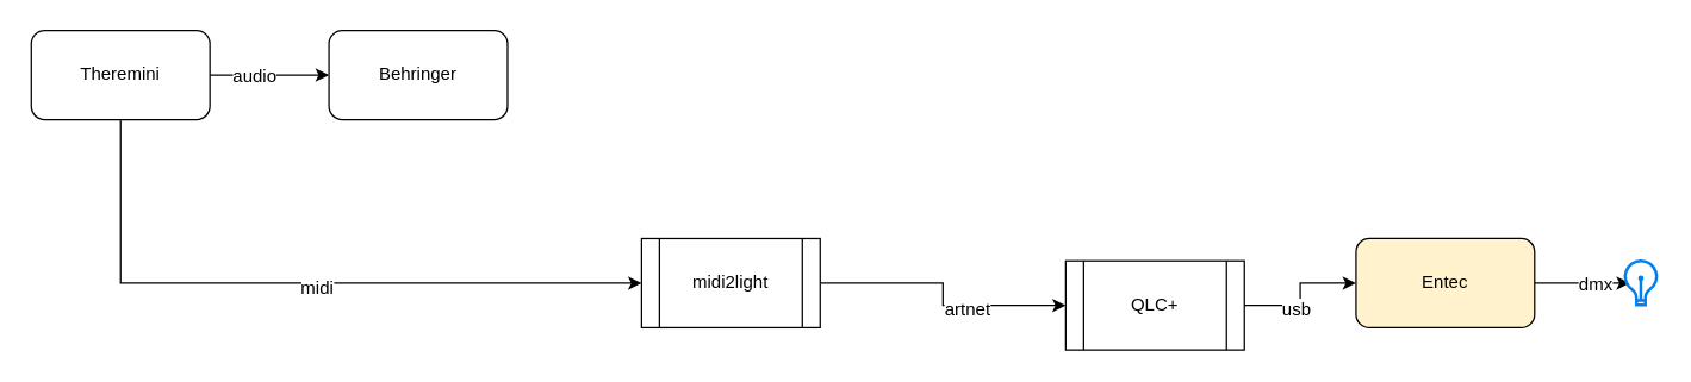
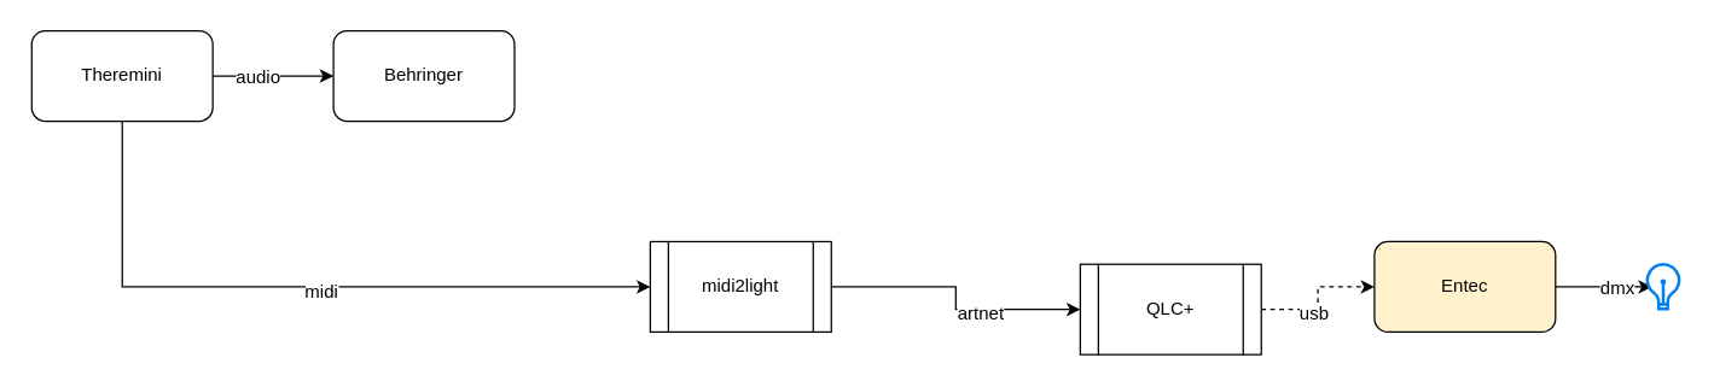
  <mxCell id="0" />
  <mxCell id="1" parent="0" />
  <mxCell id="2" value="" style="edgeStyle=orthogonalEdgeStyle;rounded=0;orthogonalLoop=1;jettySize=auto;html=1;" edge="1" parent="1" source="6" target="7"><mxGeometry relative="1" as="geometry" /></mxCell>
  <mxCell id="3" value="audio" style="text;html=1;resizable=0;points=[];align=center;verticalAlign=middle;labelBackgroundColor=#ffffff;" vertex="1" connectable="0" parent="2"><mxGeometry x="-0.275" relative="1" as="geometry"><mxPoint as="offset" /></mxGeometry></mxCell>
  <mxCell id="4" value="" style="edgeStyle=orthogonalEdgeStyle;rounded=0;orthogonalLoop=1;jettySize=auto;html=1;entryX=0;entryY=0.5;entryDx=0;entryDy=0;" edge="1" parent="1" source="6" target="10"><mxGeometry relative="1" as="geometry"><mxPoint x="80" y="160" as="targetPoint" /><Array as="points"><mxPoint x="80" y="190" /></Array></mxGeometry></mxCell>
  <mxCell id="5" value="midi" style="text;html=1;resizable=0;points=[];align=center;verticalAlign=middle;labelBackgroundColor=#ffffff;" vertex="1" connectable="0" parent="4"><mxGeometry x="-0.12" y="39" relative="1" as="geometry"><mxPoint x="39" y="42" as="offset" /></mxGeometry></mxCell>
  <mxCell id="6" value="Theremini" style="rounded=1;whiteSpace=wrap;html=1;" vertex="1" parent="1"><mxGeometry x="20" y="20" width="120" height="60" as="geometry" /></mxCell>
  <mxCell id="7" value="Behringer" style="rounded=1;whiteSpace=wrap;html=1;" vertex="1" parent="1"><mxGeometry x="220" y="20" width="120" height="60" as="geometry" /></mxCell>
  <mxCell id="8" value="" style="edgeStyle=orthogonalEdgeStyle;rounded=0;orthogonalLoop=1;jettySize=auto;html=1;entryX=0;entryY=0.5;entryDx=0;entryDy=0;" edge="1" parent="1" source="10" target="13"><mxGeometry relative="1" as="geometry"><mxPoint x="630" y="190" as="targetPoint" /></mxGeometry></mxCell>
  <mxCell id="9" value="artnet" style="text;html=1;resizable=0;points=[];align=center;verticalAlign=middle;labelBackgroundColor=#ffffff;" vertex="1" connectable="0" parent="8"><mxGeometry x="0.253" y="-2" relative="1" as="geometry"><mxPoint as="offset" /></mxGeometry></mxCell>
  <mxCell id="10" value="midi2light" style="shape=process;whiteSpace=wrap;html=1;backgroundOutline=1;" vertex="1" parent="1"><mxGeometry x="430" y="160" width="120" height="60" as="geometry" /></mxCell>
- <mxCell id="11" value="" style="edgeStyle=orthogonalEdgeStyle;rounded=0;orthogonalLoop=1;jettySize=auto;html=1;entryX=0;entryY=0.5;entryDx=0;entryDy=0;" edge="1" parent="1" source="13" target="16"><mxGeometry relative="1" as="geometry"><mxPoint x="900" y="190" as="targetPoint" /></mxGeometry></mxCell>
+ <mxCell id="11" value="" style="edgeStyle=orthogonalEdgeStyle;rounded=0;orthogonalLoop=1;jettySize=auto;html=1;entryX=0;entryY=0.5;entryDx=0;entryDy=0;dashed=1;" edge="1" parent="1" source="13" target="16"><mxGeometry relative="1" as="geometry"><mxPoint x="900" y="190" as="targetPoint" /></mxGeometry></mxCell>
  <mxCell id="12" value="usb" style="text;html=1;resizable=0;points=[];align=center;verticalAlign=middle;labelBackgroundColor=#ffffff;" vertex="1" connectable="0" parent="11"><mxGeometry x="-0.244" y="-2" relative="1" as="geometry"><mxPoint as="offset" /></mxGeometry></mxCell>
  <mxCell id="13" value="QLC+" style="shape=process;whiteSpace=wrap;html=1;backgroundOutline=1;" vertex="1" parent="1"><mxGeometry x="715" y="175" width="120" height="60" as="geometry" /></mxCell>
  <mxCell id="14" value="" style="edgeStyle=orthogonalEdgeStyle;rounded=0;orthogonalLoop=1;jettySize=auto;html=1;entryX=0.175;entryY=0.505;entryDx=0;entryDy=0;entryPerimeter=0;" edge="1" parent="1" source="16" target="17"><mxGeometry relative="1" as="geometry"><Array as="points"><mxPoint x="1050" y="190" /><mxPoint x="1050" y="190" /></Array></mxGeometry></mxCell>
  <mxCell id="15" value="dmx" style="text;html=1;resizable=0;points=[];align=center;verticalAlign=middle;labelBackgroundColor=#ffffff;" vertex="1" connectable="0" parent="14"><mxGeometry x="0.263" y="-1" relative="1" as="geometry"><mxPoint as="offset" /></mxGeometry></mxCell>
  <mxCell id="16" value="Entec" style="rounded=1;whiteSpace=wrap;html=1;fillColor=#fff2cc;" vertex="1" parent="1"><mxGeometry x="910" y="160" width="120" height="60" as="geometry" /></mxCell>
  <mxCell id="17" value="" style="html=1;verticalLabelPosition=bottom;align=center;labelBackgroundColor=#ffffff;verticalAlign=top;strokeWidth=2;strokeColor=#0080F0;fillColor=#ffffff;shadow=0;dashed=0;shape=mxgraph.ios7.icons.lightbulb;" vertex="1" parent="1"><mxGeometry x="1090" y="175" width="22.8" height="29.7" as="geometry" /></mxCell>
